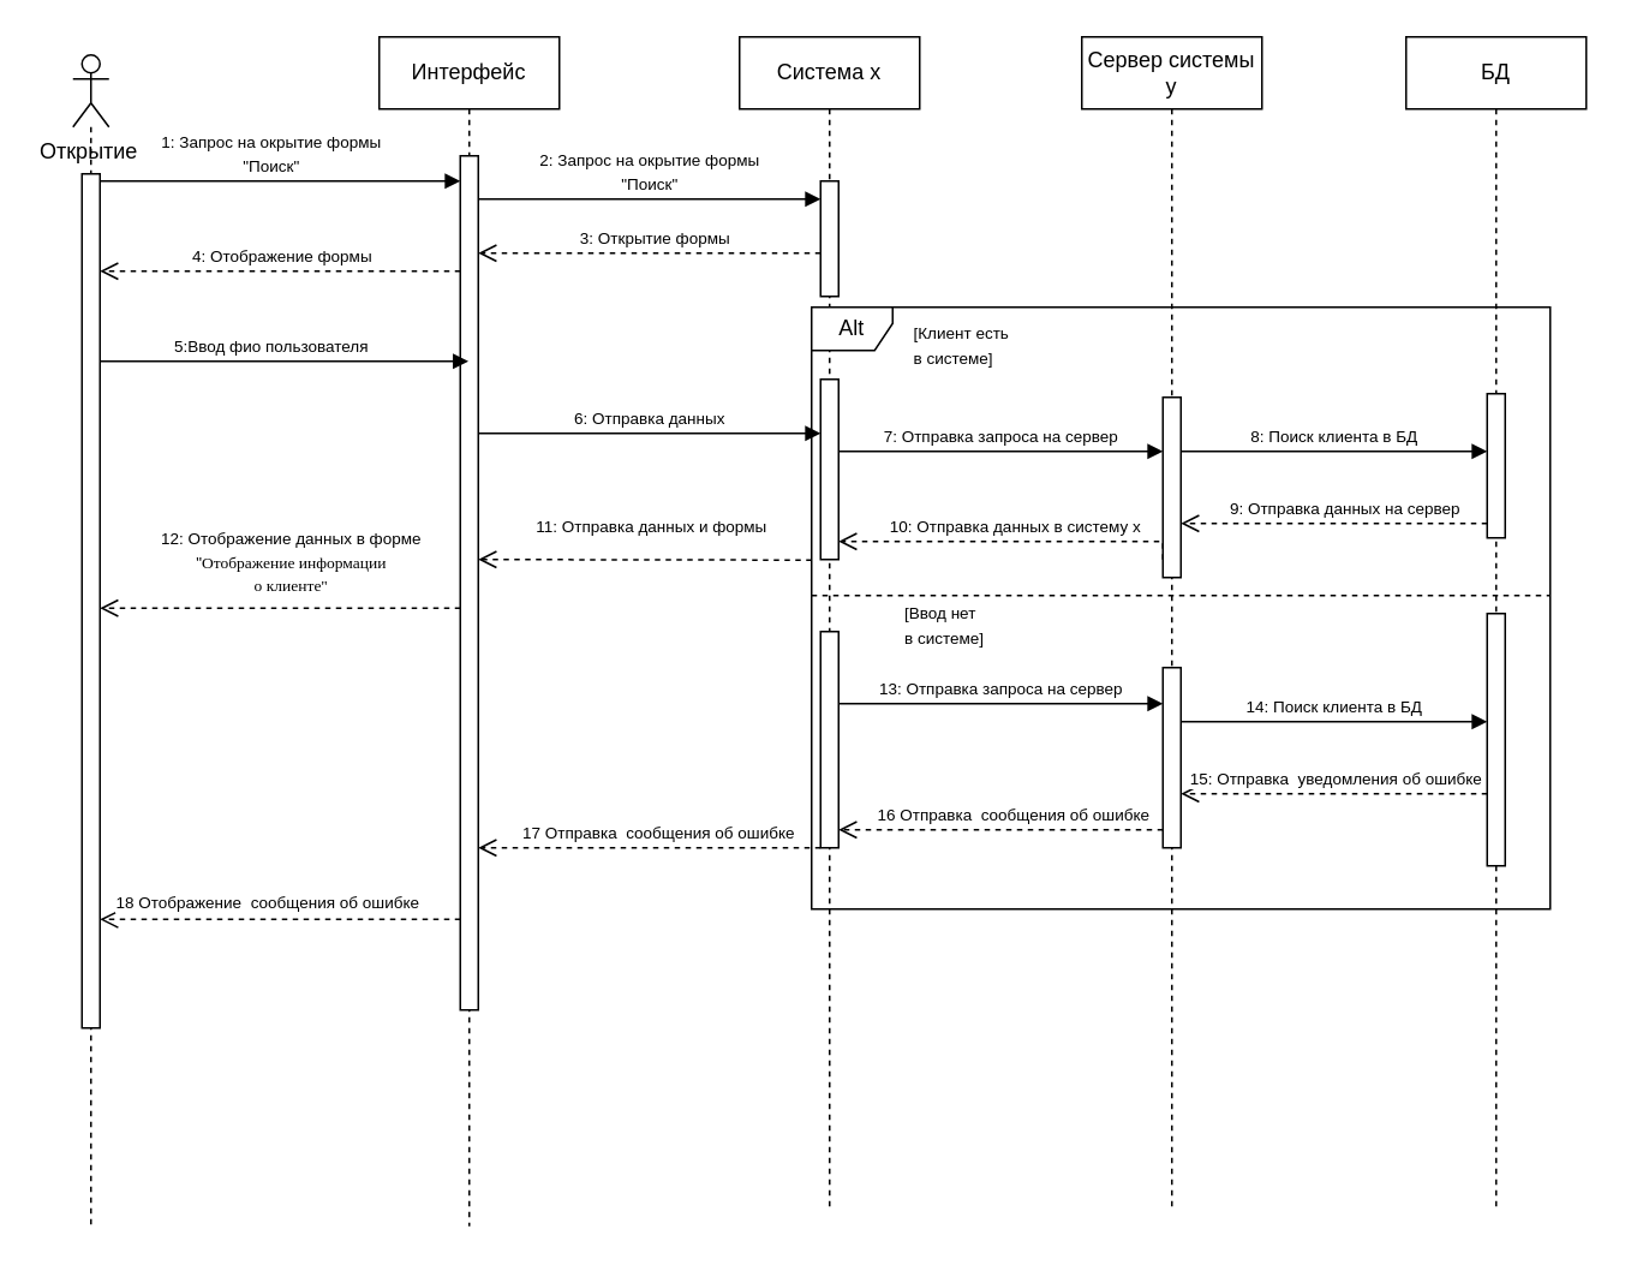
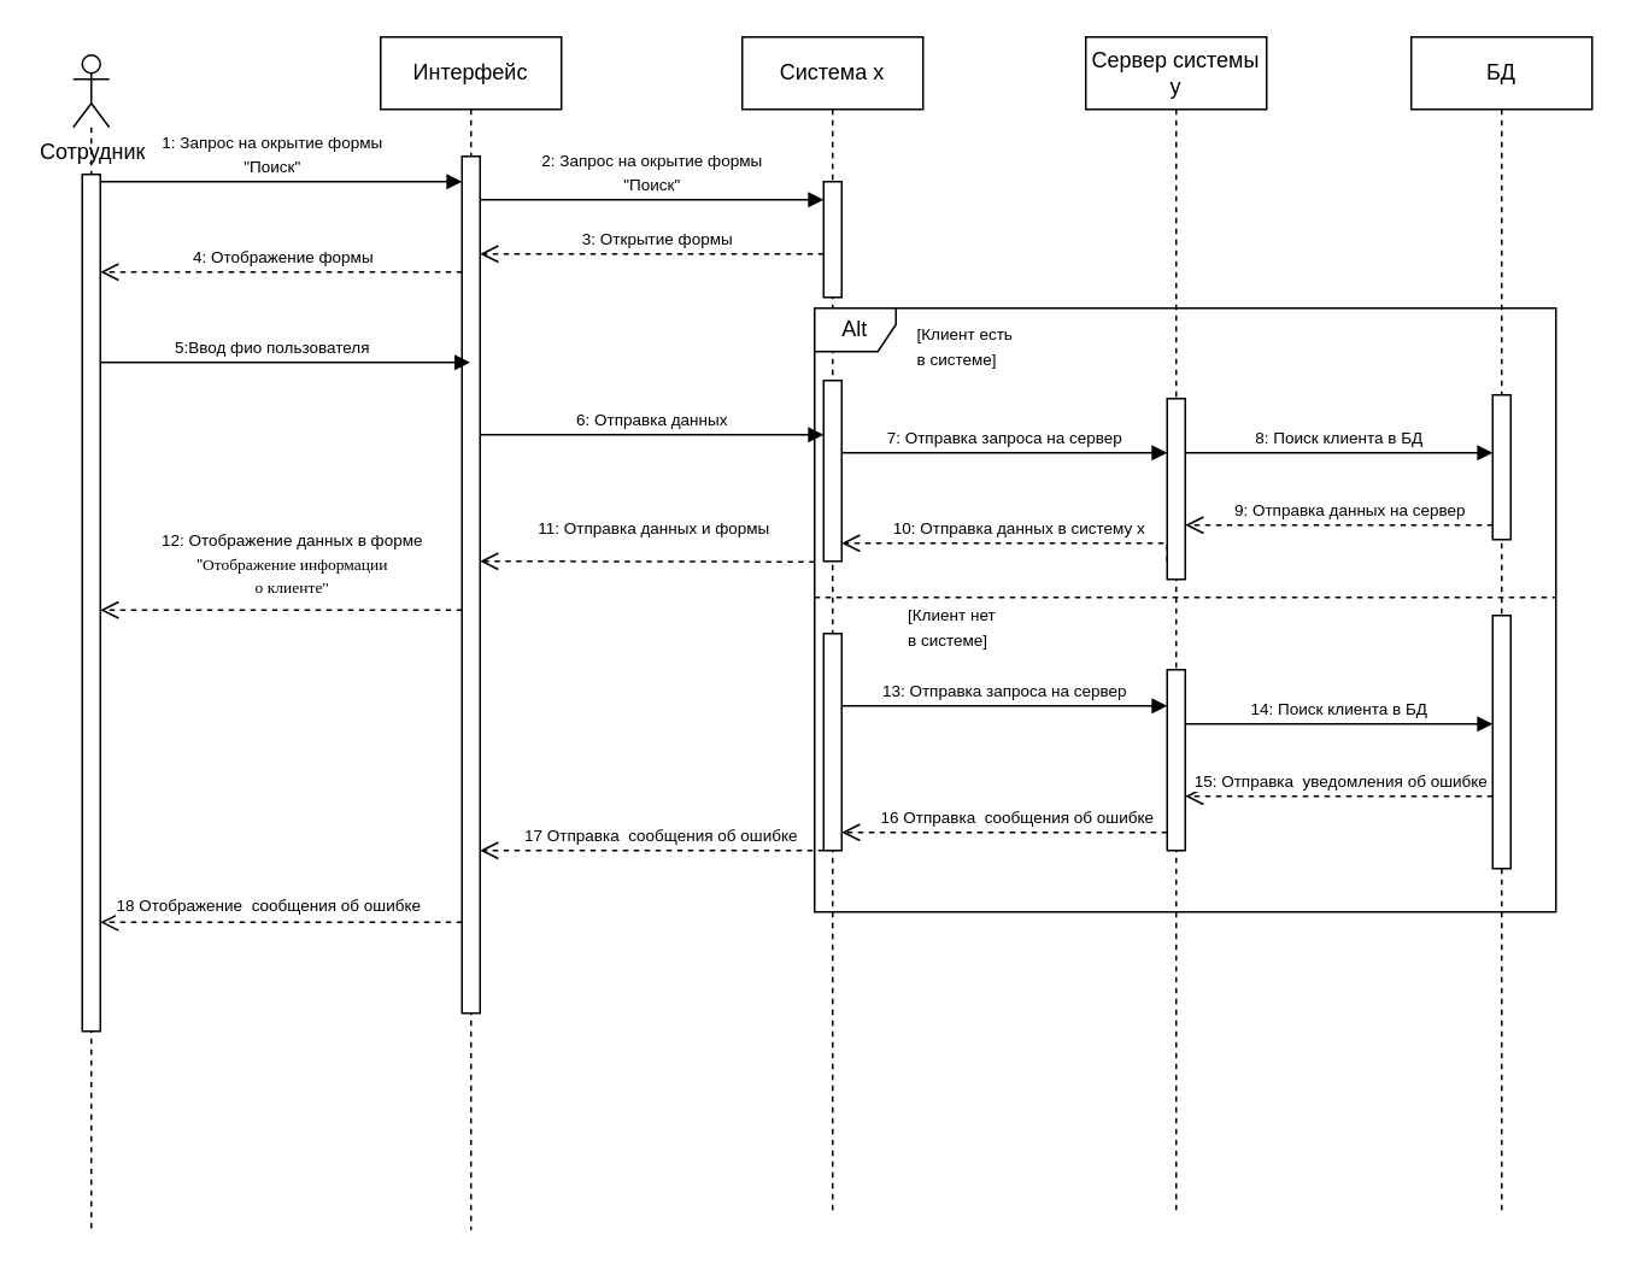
  <mxCell id="0" />
  <mxCell id="1" parent="0" />
  <mxCell id="2" value="БД" style="shape=umlLifeline;perimeter=lifelinePerimeter;whiteSpace=wrap;html=1;container=1;dropTarget=0;collapsible=0;recursiveResize=0;outlineConnect=0;portConstraint=eastwest;newEdgeStyle={&quot;edgeStyle&quot;:&quot;elbowEdgeStyle&quot;,&quot;elbow&quot;:&quot;vertical&quot;,&quot;curved&quot;:0,&quot;rounded&quot;:0};" parent="1" vertex="1"><mxGeometry x="780" y="20" width="100" height="650" as="geometry" /></mxCell>
  <mxCell id="3" value="" style="html=1;points=[];perimeter=orthogonalPerimeter;outlineConnect=0;targetShapes=umlLifeline;portConstraint=eastwest;newEdgeStyle={&quot;edgeStyle&quot;:&quot;elbowEdgeStyle&quot;,&quot;elbow&quot;:&quot;vertical&quot;,&quot;curved&quot;:0,&quot;rounded&quot;:0};" parent="2" vertex="1"><mxGeometry x="45" y="198" width="10" height="80" as="geometry" /></mxCell>
  <mxCell id="4" value="" style="shape=umlLifeline;perimeter=lifelinePerimeter;whiteSpace=wrap;html=1;container=1;dropTarget=0;collapsible=0;recursiveResize=0;outlineConnect=0;portConstraint=eastwest;newEdgeStyle={&quot;edgeStyle&quot;:&quot;elbowEdgeStyle&quot;,&quot;elbow&quot;:&quot;vertical&quot;,&quot;curved&quot;:0,&quot;rounded&quot;:0};participant=umlActor;" parent="1" vertex="1"><mxGeometry x="40" y="30" width="20" height="650" as="geometry" /></mxCell>
  <mxCell id="5" value="" style="html=1;points=[];perimeter=orthogonalPerimeter;outlineConnect=0;targetShapes=umlLifeline;portConstraint=eastwest;newEdgeStyle={&quot;edgeStyle&quot;:&quot;elbowEdgeStyle&quot;,&quot;elbow&quot;:&quot;vertical&quot;,&quot;curved&quot;:0,&quot;rounded&quot;:0};" parent="4" vertex="1"><mxGeometry x="5" y="66" width="10" height="474" as="geometry" /></mxCell>
- <mxCell id="6" value="Открытие" style="text;whiteSpace=wrap;html=1;" parent="1" vertex="1"><mxGeometry x="20" y="70" width="90" height="40" as="geometry" /></mxCell>
+ <mxCell id="6" value="Сотрудник" style="text;whiteSpace=wrap;html=1;" parent="1" vertex="1"><mxGeometry x="20" y="70" width="90" height="40" as="geometry" /></mxCell>
  <mxCell id="7" value="Интерфейс" style="shape=umlLifeline;perimeter=lifelinePerimeter;whiteSpace=wrap;html=1;container=1;dropTarget=0;collapsible=0;recursiveResize=0;outlineConnect=0;portConstraint=eastwest;newEdgeStyle={&quot;edgeStyle&quot;:&quot;elbowEdgeStyle&quot;,&quot;elbow&quot;:&quot;vertical&quot;,&quot;curved&quot;:0,&quot;rounded&quot;:0};" parent="1" vertex="1"><mxGeometry x="210" y="20" width="100" height="660" as="geometry" /></mxCell>
  <mxCell id="8" value="" style="html=1;points=[];perimeter=orthogonalPerimeter;outlineConnect=0;targetShapes=umlLifeline;portConstraint=eastwest;newEdgeStyle={&quot;edgeStyle&quot;:&quot;elbowEdgeStyle&quot;,&quot;elbow&quot;:&quot;vertical&quot;,&quot;curved&quot;:0,&quot;rounded&quot;:0};" parent="7" vertex="1"><mxGeometry x="45" y="66" width="10" height="474" as="geometry" /></mxCell>
  <mxCell id="9" value="Система x" style="shape=umlLifeline;perimeter=lifelinePerimeter;whiteSpace=wrap;html=1;container=1;dropTarget=0;collapsible=0;recursiveResize=0;outlineConnect=0;portConstraint=eastwest;newEdgeStyle={&quot;edgeStyle&quot;:&quot;elbowEdgeStyle&quot;,&quot;elbow&quot;:&quot;vertical&quot;,&quot;curved&quot;:0,&quot;rounded&quot;:0};" parent="1" vertex="1"><mxGeometry x="410" y="20" width="100" height="650" as="geometry" /></mxCell>
  <mxCell id="10" value="" style="html=1;points=[];perimeter=orthogonalPerimeter;outlineConnect=0;targetShapes=umlLifeline;portConstraint=eastwest;newEdgeStyle={&quot;edgeStyle&quot;:&quot;elbowEdgeStyle&quot;,&quot;elbow&quot;:&quot;vertical&quot;,&quot;curved&quot;:0,&quot;rounded&quot;:0};" parent="9" vertex="1"><mxGeometry x="45" y="80" width="10" height="64" as="geometry" /></mxCell>
  <mxCell id="11" value="" style="html=1;points=[];perimeter=orthogonalPerimeter;outlineConnect=0;targetShapes=umlLifeline;portConstraint=eastwest;newEdgeStyle={&quot;edgeStyle&quot;:&quot;elbowEdgeStyle&quot;,&quot;elbow&quot;:&quot;vertical&quot;,&quot;curved&quot;:0,&quot;rounded&quot;:0};" parent="9" vertex="1"><mxGeometry x="45" y="190" width="10" height="100" as="geometry" /></mxCell>
  <mxCell id="12" value="" style="html=1;points=[];perimeter=orthogonalPerimeter;outlineConnect=0;targetShapes=umlLifeline;portConstraint=eastwest;newEdgeStyle={&quot;edgeStyle&quot;:&quot;elbowEdgeStyle&quot;,&quot;elbow&quot;:&quot;vertical&quot;,&quot;curved&quot;:0,&quot;rounded&quot;:0};" parent="9" vertex="1"><mxGeometry x="45" y="330" width="10" height="120" as="geometry" /></mxCell>
  <mxCell id="13" value="Сервер системы y" style="shape=umlLifeline;perimeter=lifelinePerimeter;whiteSpace=wrap;html=1;container=1;dropTarget=0;collapsible=0;recursiveResize=0;outlineConnect=0;portConstraint=eastwest;newEdgeStyle={&quot;edgeStyle&quot;:&quot;elbowEdgeStyle&quot;,&quot;elbow&quot;:&quot;vertical&quot;,&quot;curved&quot;:0,&quot;rounded&quot;:0};" parent="1" vertex="1"><mxGeometry x="600" y="20" width="100" height="650" as="geometry" /></mxCell>
  <mxCell id="14" value="" style="html=1;verticalAlign=bottom;endArrow=open;dashed=1;endSize=8;edgeStyle=elbowEdgeStyle;elbow=vertical;curved=0;rounded=0;" parent="1" target="5" edge="1" source="8"><mxGeometry relative="1" as="geometry"><mxPoint x="250" y="140" as="sourcePoint" /><mxPoint x="90" y="140" as="targetPoint" /><Array as="points"><mxPoint x="250" y="150" /><mxPoint x="180" y="140" /><mxPoint x="255" y="140" /></Array></mxGeometry></mxCell>
  <mxCell id="15" value="&lt;font style=&quot;font-size: 9px;&quot;&gt;4: Отображение формы&lt;br&gt;&lt;/font&gt;" style="edgeLabel;html=1;align=center;verticalAlign=middle;resizable=0;points=[];" parent="14" vertex="1" connectable="0"><mxGeometry x="0.327" y="-2" relative="1" as="geometry"><mxPoint x="33" y="-8" as="offset" /></mxGeometry></mxCell>
  <mxCell id="16" value="&lt;font style=&quot;font-size: 9px;&quot;&gt;5:Ввод фио пользователя&lt;br&gt;&lt;/font&gt;" style="html=1;verticalAlign=bottom;endArrow=block;edgeStyle=elbowEdgeStyle;elbow=vertical;curved=0;rounded=0;" parent="1" source="5" edge="1" target="7"><mxGeometry x="-0.071" width="80" relative="1" as="geometry"><mxPoint x="80" y="170" as="sourcePoint" /><mxPoint x="230" y="170" as="targetPoint" /><Array as="points"><mxPoint x="170" y="200" /><mxPoint x="150" y="180" /></Array><mxPoint as="offset" /></mxGeometry></mxCell>
  <mxCell id="17" value="&lt;font style=&quot;font-size: 9px;&quot;&gt;6: Отправка данных &lt;br&gt;&lt;/font&gt;" style="html=1;verticalAlign=bottom;endArrow=block;edgeStyle=elbowEdgeStyle;elbow=vertical;curved=0;rounded=0;" parent="1" source="8" target="11" edge="1"><mxGeometry width="80" relative="1" as="geometry"><mxPoint x="280" y="260" as="sourcePoint" /><mxPoint x="440" y="240" as="targetPoint" /><Array as="points"><mxPoint x="420" y="240" /></Array><mxPoint as="offset" /></mxGeometry></mxCell>
  <mxCell id="18" value="Alt" style="shape=umlFrame;whiteSpace=wrap;html=1;pointerEvents=0;recursiveResize=0;container=1;collapsible=0;width=45;height=24;" parent="1" vertex="1"><mxGeometry x="450" y="170" width="410" height="334" as="geometry" /></mxCell>
  <mxCell id="19" value="&lt;font style=&quot;font-size: 9px;&quot;&gt;[Клиент есть &lt;br&gt;в системе]&lt;/font&gt;" style="text;html=1;" parent="18" vertex="1"><mxGeometry width="100" height="20" relative="1" as="geometry"><mxPoint x="55" as="offset" /></mxGeometry></mxCell>
  <mxCell id="20" value="" style="line;strokeWidth=1;dashed=1;labelPosition=center;verticalLabelPosition=bottom;align=left;verticalAlign=top;spacingLeft=20;spacingTop=15;html=1;whiteSpace=wrap;" parent="18" vertex="1"><mxGeometry y="155" width="410" height="10" as="geometry" /></mxCell>
- <mxCell id="21" value="&lt;font style=&quot;font-size: 9px;&quot;&gt;[Ввод&lt;/font&gt;&lt;font style=&quot;font-size: 9px;&quot;&gt; нет &lt;br&gt;в системе]&lt;/font&gt;" style="text;whiteSpace=wrap;html=1;" parent="18" vertex="1"><mxGeometry x="50" y="155" width="120" height="50" as="geometry" /></mxCell>
+ <mxCell id="21" value="&lt;font style=&quot;font-size: 9px;&quot;&gt;[Клиент&lt;/font&gt;&lt;font style=&quot;font-size: 9px;&quot;&gt; нет &lt;br&gt;в системе]&lt;/font&gt;" style="text;whiteSpace=wrap;html=1;" parent="18" vertex="1"><mxGeometry x="50" y="155" width="120" height="50" as="geometry" /></mxCell>
  <mxCell id="22" value="" style="html=1;points=[];perimeter=orthogonalPerimeter;outlineConnect=0;targetShapes=umlLifeline;portConstraint=eastwest;newEdgeStyle={&quot;edgeStyle&quot;:&quot;elbowEdgeStyle&quot;,&quot;elbow&quot;:&quot;vertical&quot;,&quot;curved&quot;:0,&quot;rounded&quot;:0};" parent="18" vertex="1"><mxGeometry x="195" y="50" width="10" height="100" as="geometry" /></mxCell>
  <mxCell id="23" value="&lt;font style=&quot;font-size: 9px;&quot;&gt;8: Поиск клиента в БД &lt;br&gt;&lt;/font&gt;" style="html=1;verticalAlign=bottom;endArrow=block;edgeStyle=elbowEdgeStyle;elbow=vertical;curved=0;rounded=0;" parent="18" source="22" edge="1"><mxGeometry x="-0.002" width="80" relative="1" as="geometry"><mxPoint x="220" y="80" as="sourcePoint" /><mxPoint x="375" y="80" as="targetPoint" /><Array as="points"><mxPoint x="260" y="80" /><mxPoint x="300" y="100" /><mxPoint x="350" y="90" /><mxPoint x="345" y="90" /></Array><mxPoint as="offset" /></mxGeometry></mxCell>
  <mxCell id="24" value="" style="html=1;verticalAlign=bottom;endArrow=open;dashed=1;endSize=8;edgeStyle=elbowEdgeStyle;elbow=vertical;curved=0;rounded=0;" parent="18" source="3" edge="1"><mxGeometry relative="1" as="geometry"><mxPoint x="370" y="120" as="sourcePoint" /><mxPoint x="205" y="120" as="targetPoint" /><Array as="points" /></mxGeometry></mxCell>
  <mxCell id="25" value="&lt;font style=&quot;font-size: 9px;&quot;&gt;9: Отправка данных на сервер&lt;br&gt;&lt;/font&gt;" style="edgeLabel;html=1;align=center;verticalAlign=middle;resizable=0;points=[];" parent="24" vertex="1" connectable="0"><mxGeometry x="0.327" y="-2" relative="1" as="geometry"><mxPoint x="33" y="-8" as="offset" /></mxGeometry></mxCell>
  <mxCell id="26" value="" style="html=1;verticalAlign=bottom;endArrow=open;dashed=1;endSize=8;edgeStyle=elbowEdgeStyle;elbow=vertical;curved=0;rounded=0;" parent="18" target="11" edge="1"><mxGeometry relative="1" as="geometry"><mxPoint x="195" y="140" as="sourcePoint" /><mxPoint x="25" y="140" as="targetPoint" /><Array as="points"><mxPoint x="80" y="130" /></Array></mxGeometry></mxCell>
  <mxCell id="27" value="&lt;font style=&quot;font-size: 9px;&quot;&gt;10: Отправка данных в систему x &lt;br&gt;&lt;/font&gt;" style="edgeLabel;html=1;align=center;verticalAlign=middle;resizable=0;points=[];" parent="26" vertex="1" connectable="0"><mxGeometry x="0.327" y="-2" relative="1" as="geometry"><mxPoint x="33" y="-8" as="offset" /></mxGeometry></mxCell>
  <mxCell id="28" value="" style="html=1;points=[];perimeter=orthogonalPerimeter;outlineConnect=0;targetShapes=umlLifeline;portConstraint=eastwest;newEdgeStyle={&quot;edgeStyle&quot;:&quot;elbowEdgeStyle&quot;,&quot;elbow&quot;:&quot;vertical&quot;,&quot;curved&quot;:0,&quot;rounded&quot;:0};" parent="18" vertex="1"><mxGeometry x="195" y="200" width="10" height="100" as="geometry" /></mxCell>
  <mxCell id="29" value="" style="html=1;points=[];perimeter=orthogonalPerimeter;outlineConnect=0;targetShapes=umlLifeline;portConstraint=eastwest;newEdgeStyle={&quot;edgeStyle&quot;:&quot;elbowEdgeStyle&quot;,&quot;elbow&quot;:&quot;vertical&quot;,&quot;curved&quot;:0,&quot;rounded&quot;:0};" parent="18" vertex="1"><mxGeometry x="375" y="170" width="10" height="140" as="geometry" /></mxCell>
  <mxCell id="30" value="&lt;font style=&quot;font-size: 9px;&quot;&gt;13: Отправка запроса на сервер &lt;br&gt;&lt;/font&gt;" style="html=1;verticalAlign=bottom;endArrow=block;edgeStyle=elbowEdgeStyle;elbow=vertical;curved=0;rounded=0;" parent="18" edge="1"><mxGeometry width="80" relative="1" as="geometry"><mxPoint x="15" y="220" as="sourcePoint" /><mxPoint x="195" y="220" as="targetPoint" /><Array as="points"><mxPoint x="80" y="220" /><mxPoint x="120" y="240" /><mxPoint x="170" y="230" /><mxPoint x="165" y="230" /></Array><mxPoint as="offset" /></mxGeometry></mxCell>
  <mxCell id="31" value="&lt;font style=&quot;font-size: 9px;&quot;&gt;14:&lt;/font&gt;&lt;font style=&quot;font-size: 9px;&quot;&gt; Поиск клиента в БД&lt;/font&gt;&lt;font style=&quot;font-size: 9px;&quot;&gt; &lt;/font&gt;" style="html=1;verticalAlign=bottom;endArrow=block;edgeStyle=elbowEdgeStyle;elbow=vertical;curved=0;rounded=0;" parent="18" target="29" edge="1"><mxGeometry x="0.002" width="80" relative="1" as="geometry"><mxPoint x="205" y="230" as="sourcePoint" /><mxPoint x="370" y="230" as="targetPoint" /><Array as="points"><mxPoint x="270" y="230" /><mxPoint x="310" y="250" /><mxPoint x="360" y="240" /><mxPoint x="355" y="240" /></Array><mxPoint as="offset" /></mxGeometry></mxCell>
  <mxCell id="32" value="" style="html=1;verticalAlign=bottom;endArrow=open;dashed=1;endSize=8;edgeStyle=elbowEdgeStyle;elbow=vertical;curved=0;rounded=0;" parent="18" target="28" edge="1"><mxGeometry relative="1" as="geometry"><mxPoint x="375" y="270" as="sourcePoint" /><mxPoint x="220" y="270" as="targetPoint" /><Array as="points"><mxPoint x="365" y="270" /></Array></mxGeometry></mxCell>
  <mxCell id="33" value="&lt;font style=&quot;font-size: 9px;&quot;&gt;15: Отправка&amp;nbsp; уведомления об ошибке&lt;br&gt;&lt;/font&gt;" style="edgeLabel;html=1;align=center;verticalAlign=middle;resizable=0;points=[];" parent="32" vertex="1" connectable="0"><mxGeometry x="0.327" y="-2" relative="1" as="geometry"><mxPoint x="28" y="-8" as="offset" /></mxGeometry></mxCell>
  <mxCell id="34" value="" style="html=1;verticalAlign=bottom;endArrow=open;dashed=1;endSize=8;edgeStyle=elbowEdgeStyle;elbow=vertical;curved=0;rounded=0;" parent="18" target="12" edge="1"><mxGeometry relative="1" as="geometry"><mxPoint x="195" y="290" as="sourcePoint" /><mxPoint x="60" y="290" as="targetPoint" /><Array as="points"><mxPoint x="185" y="290" /></Array></mxGeometry></mxCell>
  <mxCell id="35" value="&lt;font style=&quot;font-size: 9px;&quot;&gt;16 Отправка&amp;nbsp; сообщения об ошибке&lt;br&gt;&lt;/font&gt;" style="edgeLabel;html=1;align=center;verticalAlign=middle;resizable=0;points=[];" parent="34" vertex="1" connectable="0"><mxGeometry x="0.327" y="-2" relative="1" as="geometry"><mxPoint x="35" y="-8" as="offset" /></mxGeometry></mxCell>
  <mxCell id="36" value="&lt;font style=&quot;font-size: 9px;&quot;&gt;7: Отправка запроса на сервер &lt;br&gt;&lt;/font&gt;" style="html=1;verticalAlign=bottom;endArrow=block;edgeStyle=elbowEdgeStyle;elbow=vertical;curved=0;rounded=0;" parent="1" source="11" target="22" edge="1"><mxGeometry width="80" relative="1" as="geometry"><mxPoint x="480" y="250" as="sourcePoint" /><mxPoint x="620" y="260" as="targetPoint" /><Array as="points"><mxPoint x="480" y="250" /><mxPoint x="530" y="240" /><mxPoint x="570" y="260" /><mxPoint x="620" y="250" /><mxPoint x="615" y="250" /></Array><mxPoint as="offset" /></mxGeometry></mxCell>
  <mxCell id="37" value="" style="html=1;verticalAlign=bottom;endArrow=open;dashed=1;endSize=8;edgeStyle=elbowEdgeStyle;elbow=vertical;curved=0;rounded=0;" parent="1" target="8" edge="1"><mxGeometry relative="1" as="geometry"><mxPoint x="450" y="310.31" as="sourcePoint" /><mxPoint x="270" y="310.31" as="targetPoint" /><Array as="points" /></mxGeometry></mxCell>
  <mxCell id="38" value="&lt;font style=&quot;font-size: 9px;&quot;&gt;11: Отправка данных и формы&lt;br&gt;&lt;/font&gt;" style="edgeLabel;html=1;align=center;verticalAlign=middle;resizable=0;points=[];" parent="37" vertex="1" connectable="0"><mxGeometry x="0.327" y="-2" relative="1" as="geometry"><mxPoint x="33" y="-18" as="offset" /></mxGeometry></mxCell>
  <mxCell id="39" value="" style="html=1;verticalAlign=bottom;endArrow=open;dashed=1;endSize=8;edgeStyle=elbowEdgeStyle;elbow=vertical;curved=0;rounded=0;" parent="1" target="5" edge="1"><mxGeometry relative="1" as="geometry"><mxPoint x="255" y="337.07" as="sourcePoint" /><mxPoint x="100" y="337" as="targetPoint" /><Array as="points" /></mxGeometry></mxCell>
  <mxCell id="40" value="&lt;font style=&quot;font-size: 6px;&quot;&gt;&lt;font style=&quot;font-size: 9px;&quot;&gt;12: Отображение данных в форме&lt;/font&gt;&lt;br&gt;&lt;font style=&quot;font-size: 9px;&quot;&gt;&quot;&lt;/font&gt;&lt;/font&gt;&lt;font style=&quot;font-size: 9px;&quot; face=&quot;Times New Roman, serif&quot;&gt;Отображение информации&lt;br&gt;о клиенте&quot;&lt;/font&gt;&lt;font style=&quot;font-size: 9px;&quot;&gt;&lt;br&gt;&lt;/font&gt;" style="edgeLabel;html=1;align=center;verticalAlign=middle;resizable=0;points=[];" parent="39" vertex="1" connectable="0"><mxGeometry x="0.327" y="-2" relative="1" as="geometry"><mxPoint x="38" y="-25" as="offset" /></mxGeometry></mxCell>
  <mxCell id="41" value="" style="html=1;verticalAlign=bottom;endArrow=open;dashed=1;endSize=8;edgeStyle=elbowEdgeStyle;elbow=vertical;curved=0;rounded=0;" parent="1" source="12" target="8" edge="1"><mxGeometry relative="1" as="geometry"><mxPoint x="460" y="470" as="sourcePoint" /><mxPoint x="290" y="470" as="targetPoint" /><Array as="points"><mxPoint x="450" y="470" /></Array></mxGeometry></mxCell>
  <mxCell id="42" value="&lt;font style=&quot;font-size: 9px;&quot;&gt;17 Отправка&amp;nbsp; сообщения об ошибке&lt;br&gt;&lt;/font&gt;" style="edgeLabel;html=1;align=center;verticalAlign=middle;resizable=0;points=[];" parent="41" vertex="1" connectable="0"><mxGeometry x="0.327" y="-2" relative="1" as="geometry"><mxPoint x="35" y="-8" as="offset" /></mxGeometry></mxCell>
  <mxCell id="43" value="" style="html=1;verticalAlign=bottom;endArrow=open;dashed=1;endSize=8;edgeStyle=elbowEdgeStyle;elbow=vertical;curved=0;rounded=0;" parent="1" source="8" target="5" edge="1"><mxGeometry relative="1" as="geometry"><mxPoint x="230" y="510" as="sourcePoint" /><mxPoint x="80" y="509.71" as="targetPoint" /><Array as="points"><mxPoint x="250" y="509.71" /></Array></mxGeometry></mxCell>
  <mxCell id="44" value="&lt;font style=&quot;font-size: 9px;&quot;&gt;18 &lt;/font&gt;&lt;font style=&quot;font-size: 9px;&quot;&gt;Отображение&lt;/font&gt;&lt;font style=&quot;font-size: 9px;&quot;&gt;&amp;nbsp; сообщения об ошибке&lt;br&gt;&lt;/font&gt;" style="edgeLabel;html=1;align=center;verticalAlign=middle;resizable=0;points=[];" parent="43" vertex="1" connectable="0"><mxGeometry x="0.327" y="-2" relative="1" as="geometry"><mxPoint x="25" y="-8" as="offset" /></mxGeometry></mxCell>
  <mxCell id="45" value="&lt;font style=&quot;font-size: 9px;&quot;&gt;1: Запрос на окрытие формы&lt;br&gt;&quot;Поиск&quot;&lt;br&gt;&lt;/font&gt;" style="html=1;verticalAlign=bottom;endArrow=block;edgeStyle=elbowEdgeStyle;elbow=vertical;curved=0;rounded=0;" edge="1" parent="1" source="5" target="8"><mxGeometry x="-0.05" width="80" relative="1" as="geometry"><mxPoint x="60" y="120" as="sourcePoint" /><mxPoint x="250" y="120.14" as="targetPoint" /><Array as="points"><mxPoint x="190" y="100" /><mxPoint x="250" y="120" /><mxPoint x="260" y="130" /></Array><mxPoint as="offset" /></mxGeometry></mxCell>
  <mxCell id="46" value="&lt;font style=&quot;font-size: 9px;&quot;&gt;2: Запрос на окрытие формы&lt;br&gt;&quot;Поиск&quot;&lt;br&gt;&lt;/font&gt;" style="html=1;verticalAlign=bottom;endArrow=block;edgeStyle=elbowEdgeStyle;elbow=vertical;curved=0;rounded=0;" edge="1" parent="1" source="8" target="10"><mxGeometry width="80" relative="1" as="geometry"><mxPoint x="270" y="130" as="sourcePoint" /><mxPoint x="410" y="130" as="targetPoint" /><Array as="points"><mxPoint x="330" y="110" /><mxPoint x="440" y="130" /><mxPoint x="475" y="140" /></Array><mxPoint as="offset" /></mxGeometry></mxCell>
  <mxCell id="47" value="" style="html=1;verticalAlign=bottom;endArrow=open;dashed=1;endSize=8;edgeStyle=elbowEdgeStyle;elbow=vertical;curved=0;rounded=0;" edge="1" parent="1" source="10" target="8"><mxGeometry relative="1" as="geometry"><mxPoint x="445" y="140" as="sourcePoint" /><mxPoint x="290" y="140" as="targetPoint" /><Array as="points"><mxPoint x="440" y="140" /></Array></mxGeometry></mxCell>
  <mxCell id="48" value="&lt;font style=&quot;font-size: 9px;&quot;&gt;3: Открытие формы&lt;br&gt;&lt;/font&gt;" style="edgeLabel;html=1;align=center;verticalAlign=middle;resizable=0;points=[];" vertex="1" connectable="0" parent="47"><mxGeometry x="0.327" y="-2" relative="1" as="geometry"><mxPoint x="33" y="-8" as="offset" /></mxGeometry></mxCell>
